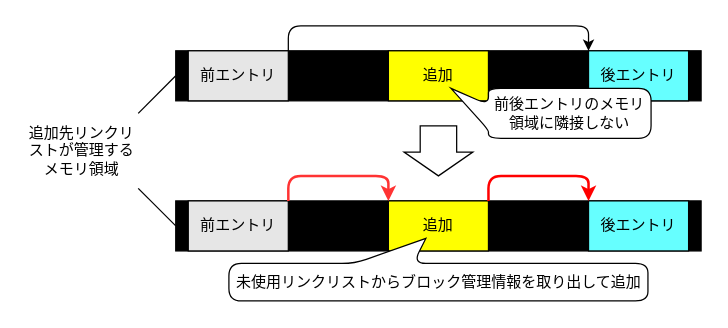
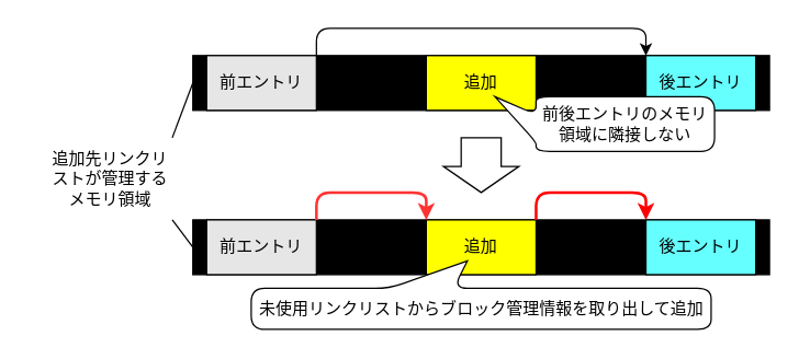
  <mxCell id="0" />
  <mxCell id="1" parent="0" />
  <mxCell id="2" value="" style="rounded=0;whiteSpace=wrap;html=1;fillColor=#000000;" parent="1" vertex="1"><mxGeometry x="140" y="40" width="420" height="40" as="geometry" /></mxCell>
- <mxCell id="3" value="追加先リンクリストが管理するメモリ領域" style="text;html=1;strokeColor=none;fillColor=none;align=center;verticalAlign=middle;whiteSpace=wrap;rounded=0;" parent="1" vertex="1"><mxGeometry x="20" y="90" width="90" height="60" as="geometry" /></mxCell>
+ <mxCell id="3" value="追加先リンクリストが管理するメモリ領域" style="text;html=1;strokeColor=none;fillColor=none;align=center;verticalAlign=middle;whiteSpace=wrap;rounded=0;" parent="1" vertex="1"><mxGeometry x="35" y="100" width="90" height="60" as="geometry" /></mxCell>
  <mxCell id="4" value="後エントリ" style="rounded=0;whiteSpace=wrap;html=1;fillColor=#66FFFF;" parent="1" vertex="1"><mxGeometry x="470" y="40" width="80" height="40" as="geometry" /></mxCell>
  <mxCell id="5" value="追加" style="rounded=0;whiteSpace=wrap;html=1;fillColor=#FFFF00;" parent="1" vertex="1"><mxGeometry x="310" y="40" width="80" height="40" as="geometry" /></mxCell>
  <mxCell id="6" value="前エントリ" style="rounded=0;whiteSpace=wrap;html=1;fillColor=#E6E6E6;" parent="1" vertex="1"><mxGeometry x="150" y="40" width="80" height="40" as="geometry" /></mxCell>
  <mxCell id="7" value="" style="endArrow=classic;html=1;exitX=1;exitY=0;exitDx=0;exitDy=0;entryX=0;entryY=0;entryDx=0;entryDy=0;" parent="1" source="6" target="4" edge="1"><mxGeometry width="50" height="50" relative="1" as="geometry"><mxPoint x="250" y="10" as="sourcePoint" /><mxPoint x="300" y="-40" as="targetPoint" /><Array as="points"><mxPoint x="230" y="20" /><mxPoint x="470" y="20" /></Array></mxGeometry></mxCell>
  <mxCell id="8" value="前後エントリのメモリ領域に隣接しない" style="shape=callout;whiteSpace=wrap;html=1;perimeter=calloutPerimeter;direction=south;base=20;size=30;position=0.33;fillColor=#FFFFFF;rounded=1;position2=0;" parent="1" vertex="1"><mxGeometry x="360" y="70" width="160" height="40" as="geometry" /></mxCell>
  <mxCell id="9" value="" style="rounded=0;whiteSpace=wrap;html=1;fillColor=#000000;" parent="1" vertex="1"><mxGeometry x="140" y="160" width="420" height="40" as="geometry" /></mxCell>
  <mxCell id="10" value="後エントリ" style="rounded=0;whiteSpace=wrap;html=1;fillColor=#66FFFF;" parent="1" vertex="1"><mxGeometry x="470" y="160" width="80" height="40" as="geometry" /></mxCell>
  <mxCell id="11" value="追加" style="rounded=0;whiteSpace=wrap;html=1;fillColor=#FFFF00;" parent="1" vertex="1"><mxGeometry x="310" y="160" width="80" height="40" as="geometry" /></mxCell>
  <mxCell id="12" value="前エントリ" style="rounded=0;whiteSpace=wrap;html=1;fillColor=#E6E6E6;" parent="1" vertex="1"><mxGeometry x="150" y="160" width="80" height="40" as="geometry" /></mxCell>
  <mxCell id="13" value="" style="endArrow=classic;html=1;exitX=1;exitY=0;exitDx=0;exitDy=0;entryX=0;entryY=0;entryDx=0;entryDy=0;strokeWidth=2;strokeColor=#FF3333;" parent="1" source="12" target="11" edge="1"><mxGeometry width="50" height="50" relative="1" as="geometry"><mxPoint x="250" y="130" as="sourcePoint" /><mxPoint x="300" y="80" as="targetPoint" /><Array as="points"><mxPoint x="230" y="140" /><mxPoint x="310" y="140" /></Array></mxGeometry></mxCell>
  <mxCell id="14" value="" style="endArrow=classic;html=1;exitX=1;exitY=0;exitDx=0;exitDy=0;entryX=0;entryY=0;entryDx=0;entryDy=0;strokeColor=#FF0000;strokeWidth=2;" parent="1" edge="1" target="10" source="11"><mxGeometry width="50" height="50" relative="1" as="geometry"><mxPoint x="470" y="160" as="sourcePoint" /><mxPoint x="510" y="160" as="targetPoint" /><Array as="points"><mxPoint x="390" y="140" /><mxPoint x="470" y="140" /></Array></mxGeometry></mxCell>
  <mxCell id="15" value="" style="html=1;shadow=0;dashed=0;align=center;verticalAlign=middle;shape=mxgraph.arrows2.arrow;dy=0.47;dx=19;direction=south;notch=0;rounded=1;fillColor=#FFFFFF;" parent="1" vertex="1"><mxGeometry x="322.5" y="100" width="55" height="40" as="geometry" /></mxCell>
  <mxCell id="16" value="" style="endArrow=none;html=1;entryX=0;entryY=0.5;entryDx=0;entryDy=0;exitX=1;exitY=0;exitDx=0;exitDy=0;" parent="1" source="3" target="2" edge="1"><mxGeometry width="50" height="50" relative="1" as="geometry"><mxPoint x="50" y="200" as="sourcePoint" /><mxPoint x="100" y="150" as="targetPoint" /></mxGeometry></mxCell>
  <mxCell id="17" value="" style="endArrow=none;html=1;entryX=0;entryY=0.5;entryDx=0;entryDy=0;exitX=1;exitY=1;exitDx=0;exitDy=0;" parent="1" source="3" target="9" edge="1"><mxGeometry width="50" height="50" relative="1" as="geometry"><mxPoint x="60" y="220" as="sourcePoint" /><mxPoint x="110" y="170" as="targetPoint" /></mxGeometry></mxCell>
  <mxCell id="18" value="未使用リンクリストからブロック管理情報を取り出して追加" style="shape=callout;whiteSpace=wrap;html=1;perimeter=calloutPerimeter;direction=west;base=47;size=20;position=0.56;fillColor=#FFFFFF;rounded=1;position2=0.53;" parent="1" vertex="1"><mxGeometry x="182.5" y="190" width="335" height="50" as="geometry" /></mxCell>
